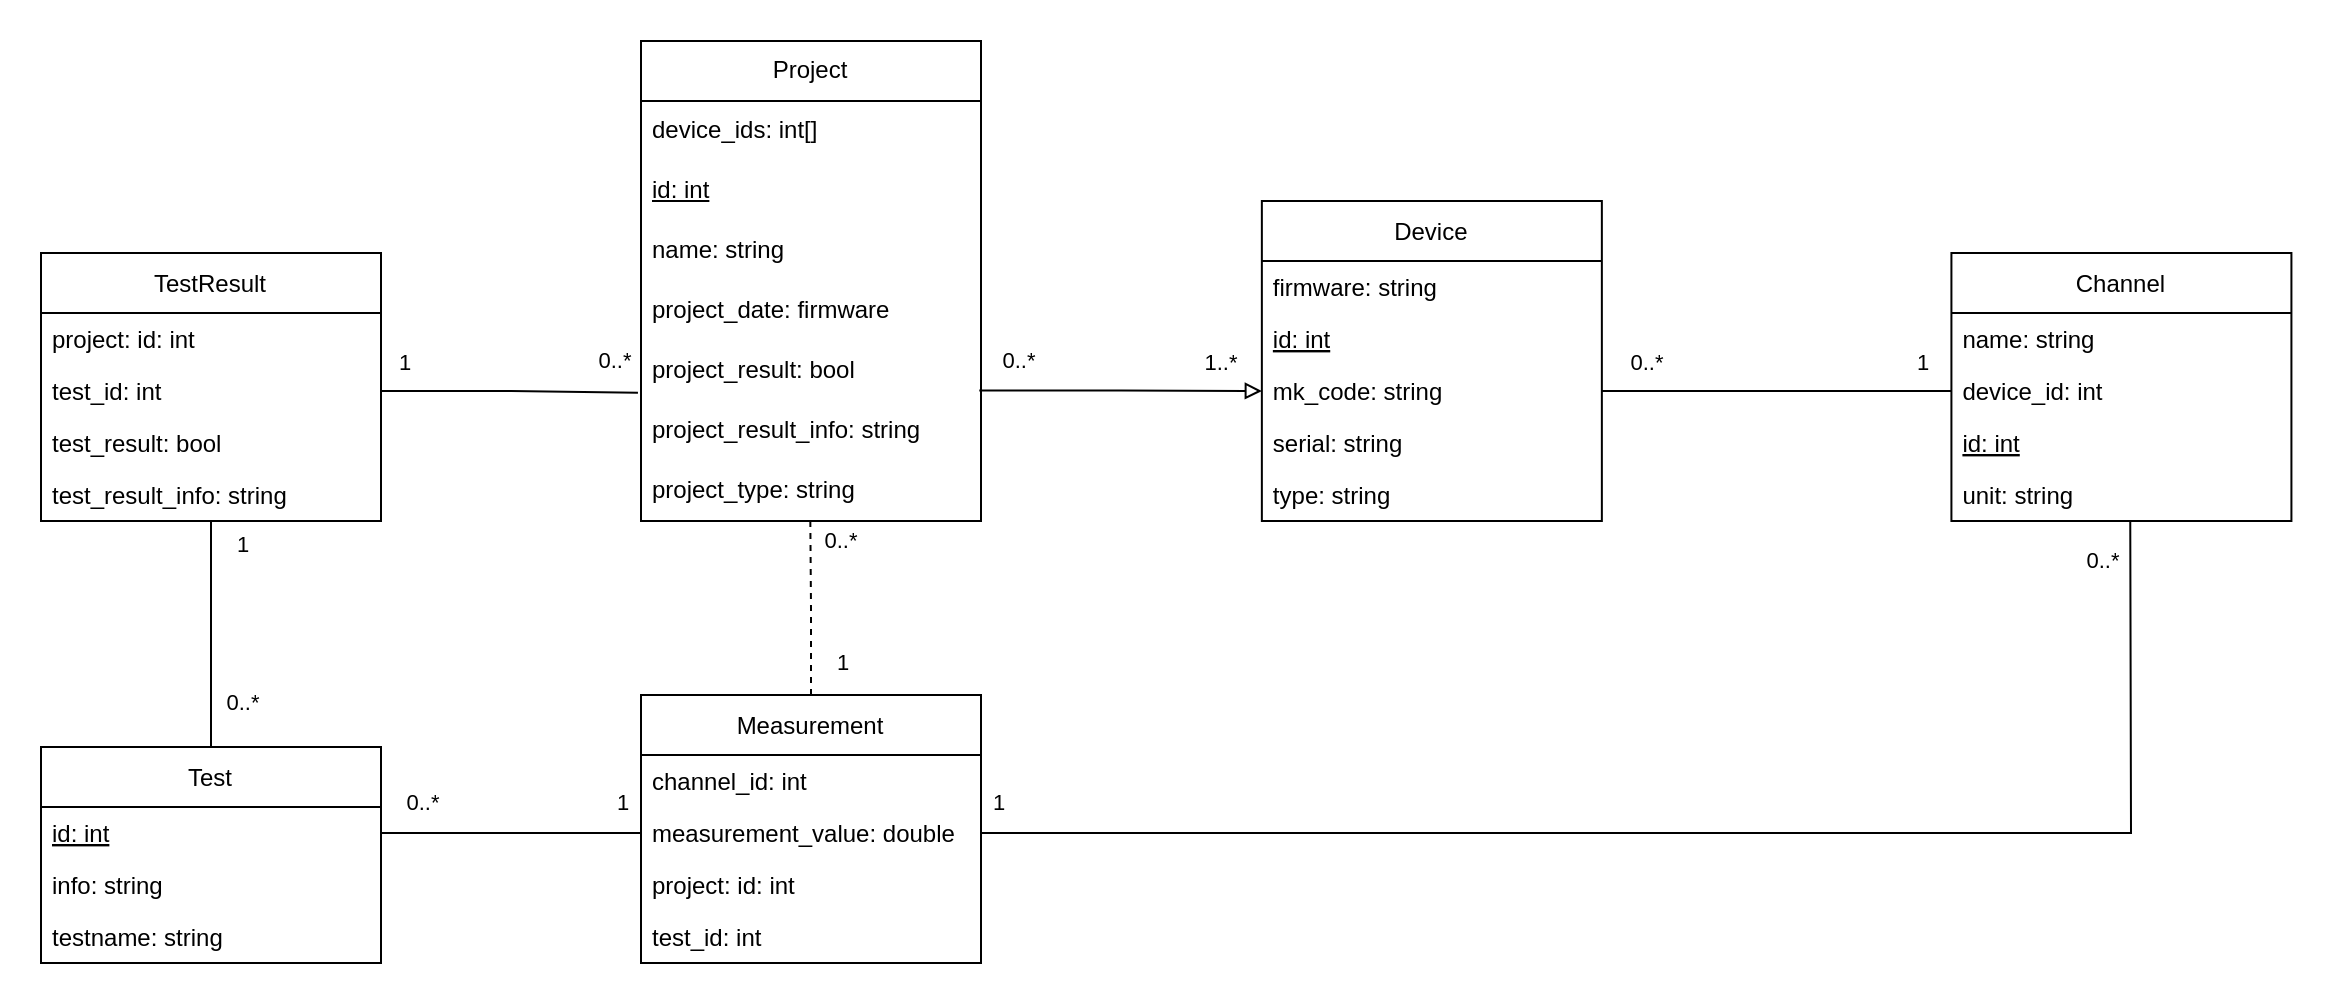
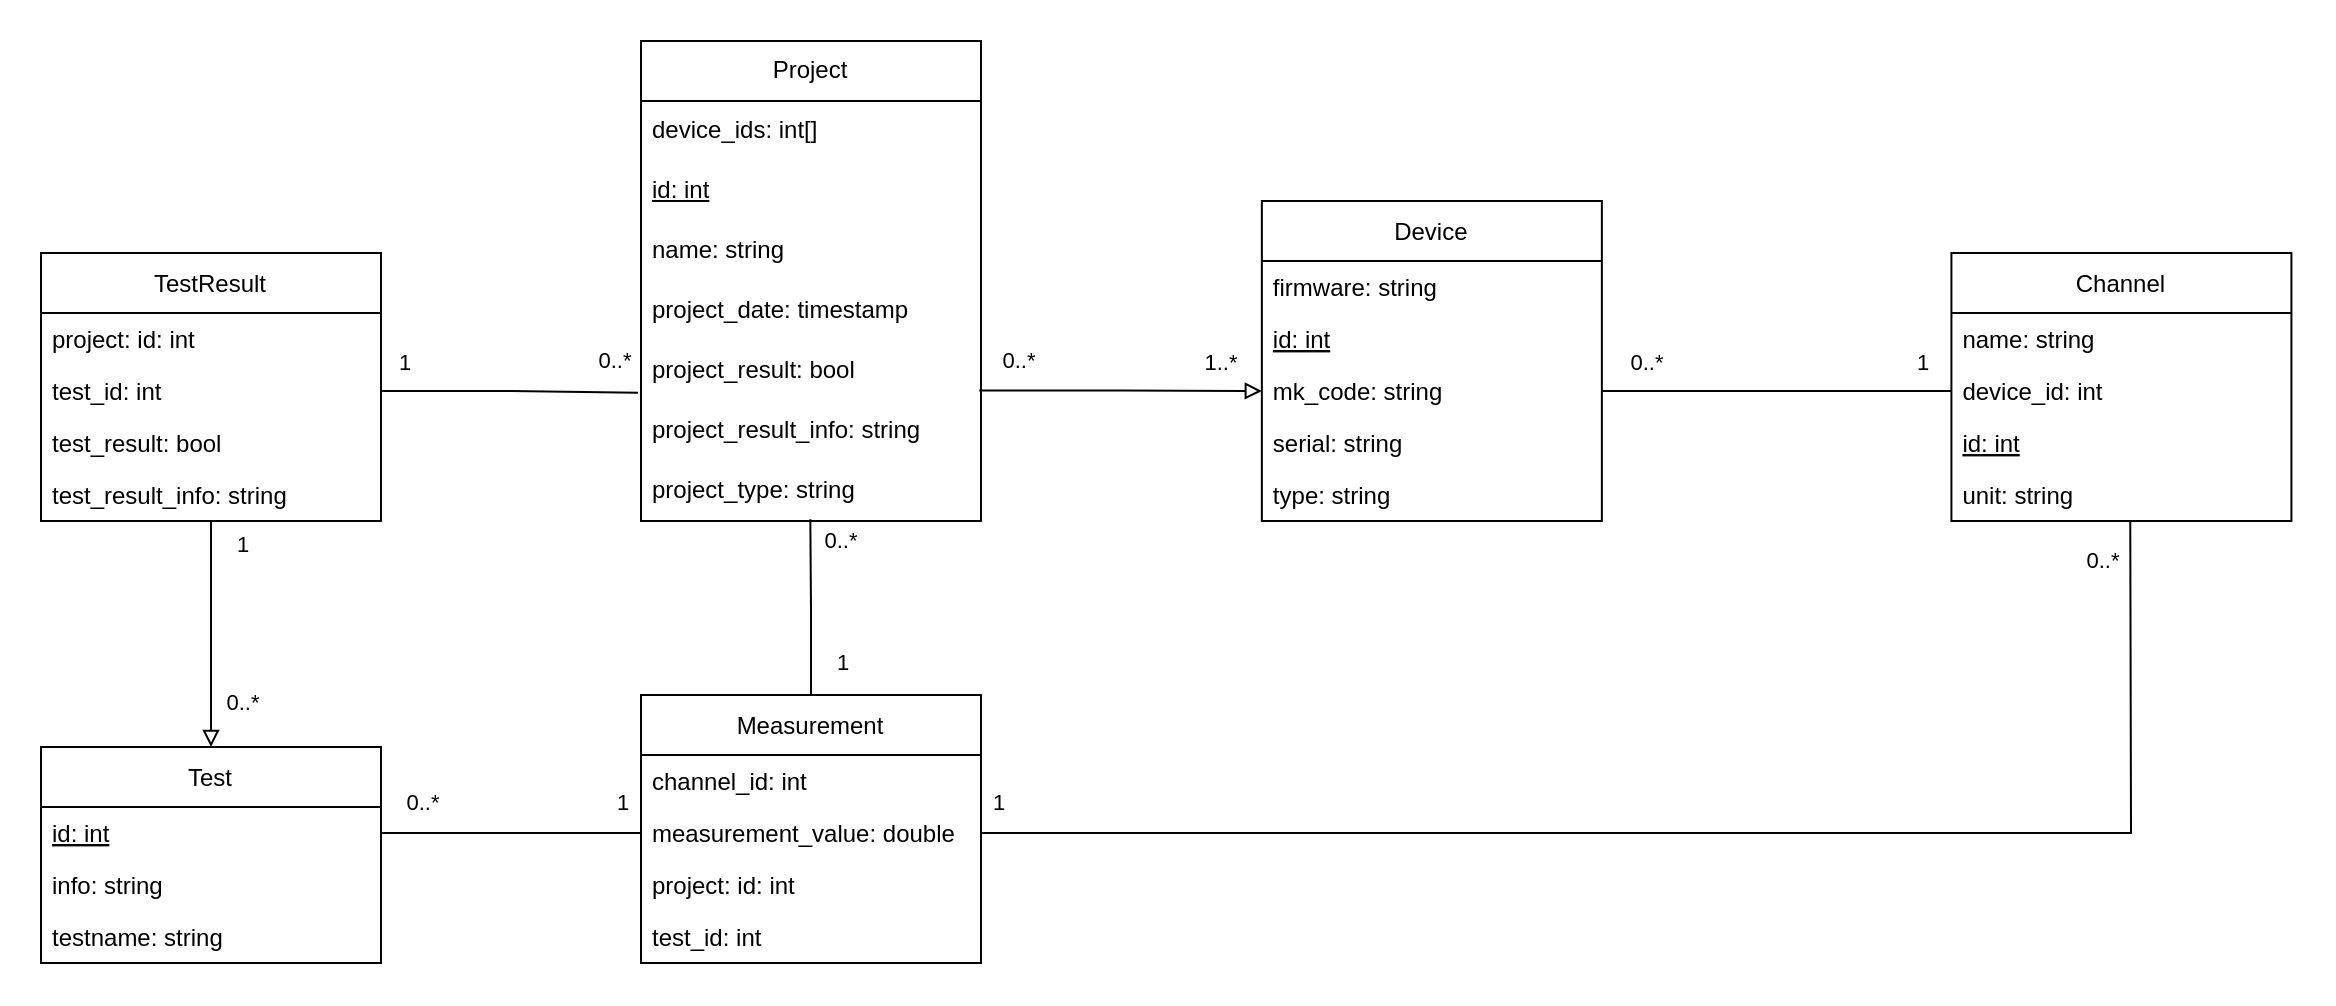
  <mxCell id="0" />
  <mxCell id="1" parent="0" />
  <mxCell id="2" style="edgeStyle=orthogonalEdgeStyle;rounded=0;orthogonalLoop=1;jettySize=auto;html=1;entryX=0;entryY=0.5;entryDx=0;entryDy=0;endArrow=block;endFill=0;exitX=0.995;exitY=0.825;exitDx=0;exitDy=0;exitPerimeter=0;" parent="1" source="10" target="16" edge="1"><mxGeometry relative="1" as="geometry" /></mxCell>
  <mxCell id="3" value="0..*" style="edgeLabel;html=1;align=center;verticalAlign=middle;resizable=0;points=[];" parent="2" vertex="1" connectable="0"><mxGeometry x="-0.731" y="3" relative="1" as="geometry"><mxPoint y="-12" as="offset" /></mxGeometry></mxCell>
  <mxCell id="4" value="1..*" style="edgeLabel;html=1;align=center;verticalAlign=middle;resizable=0;points=[];" parent="2" vertex="1" connectable="0"><mxGeometry x="0.747" y="1" relative="1" as="geometry"><mxPoint x="-3" y="-14" as="offset" /></mxGeometry></mxCell>
  <mxCell id="5" value="Project" style="swimlane;fontStyle=0;childLayout=stackLayout;horizontal=1;startSize=30;horizontalStack=0;resizeParent=1;resizeParentMax=0;resizeLast=0;collapsible=1;marginBottom=0;whiteSpace=wrap;html=1;fillColor=none;" parent="1" vertex="1"><mxGeometry x="320" y="20" width="170" height="240" as="geometry" /></mxCell>
  <mxCell id="6" value="device_ids: int[]" style="text;strokeColor=none;fillColor=none;align=left;verticalAlign=middle;spacingLeft=4;spacingRight=4;overflow=hidden;points=[[0,0.5],[1,0.5]];portConstraint=eastwest;rotatable=0;whiteSpace=wrap;html=1;" parent="5" vertex="1"><mxGeometry y="30" width="170" height="30" as="geometry" /></mxCell>
  <mxCell id="7" value="id: int" style="text;strokeColor=none;fillColor=none;align=left;verticalAlign=middle;spacingLeft=4;spacingRight=4;overflow=hidden;points=[[0,0.5],[1,0.5]];portConstraint=eastwest;rotatable=0;whiteSpace=wrap;html=1;fontStyle=4" parent="5" vertex="1"><mxGeometry y="60" width="170" height="30" as="geometry" /></mxCell>
  <mxCell id="8" value="name: string" style="text;strokeColor=none;fillColor=none;align=left;verticalAlign=middle;spacingLeft=4;spacingRight=4;overflow=hidden;points=[[0,0.5],[1,0.5]];portConstraint=eastwest;rotatable=0;whiteSpace=wrap;html=1;" parent="5" vertex="1"><mxGeometry y="90" width="170" height="30" as="geometry" /></mxCell>
- <mxCell id="9" value="project_date: firmware" style="text;strokeColor=none;fillColor=none;align=left;verticalAlign=middle;spacingLeft=4;spacingRight=4;overflow=hidden;points=[[0,0.5],[1,0.5]];portConstraint=eastwest;rotatable=0;whiteSpace=wrap;html=1;" parent="5" vertex="1"><mxGeometry y="120" width="170" height="30" as="geometry" /></mxCell>
+ <mxCell id="9" value="project_date: timestamp" style="text;strokeColor=none;fillColor=none;align=left;verticalAlign=middle;spacingLeft=4;spacingRight=4;overflow=hidden;points=[[0,0.5],[1,0.5]];portConstraint=eastwest;rotatable=0;whiteSpace=wrap;html=1;" parent="5" vertex="1"><mxGeometry y="120" width="170" height="30" as="geometry" /></mxCell>
  <mxCell id="10" value="project_result: bool" style="text;strokeColor=none;fillColor=none;align=left;verticalAlign=middle;spacingLeft=4;spacingRight=4;overflow=hidden;points=[[0,0.5],[1,0.5]];portConstraint=eastwest;rotatable=0;whiteSpace=wrap;html=1;" parent="5" vertex="1"><mxGeometry y="150" width="170" height="30" as="geometry" /></mxCell>
  <mxCell id="11" value="project_result_info: string" style="text;strokeColor=none;fillColor=none;align=left;verticalAlign=middle;spacingLeft=4;spacingRight=4;overflow=hidden;points=[[0,0.5],[1,0.5]];portConstraint=eastwest;rotatable=0;whiteSpace=wrap;html=1;" parent="5" vertex="1"><mxGeometry y="180" width="170" height="30" as="geometry" /></mxCell>
  <mxCell id="12" value="project_type: string" style="text;strokeColor=none;fillColor=none;align=left;verticalAlign=middle;spacingLeft=4;spacingRight=4;overflow=hidden;points=[[0,0.5],[1,0.5]];portConstraint=eastwest;rotatable=0;whiteSpace=wrap;html=1;" parent="5" vertex="1"><mxGeometry y="210" width="170" height="30" as="geometry" /></mxCell>
  <mxCell id="13" value="Device" style="swimlane;fontStyle=0;childLayout=stackLayout;horizontal=1;startSize=30;horizontalStack=0;resizeParent=1;resizeParentMax=0;resizeLast=0;collapsible=1;marginBottom=0;fillColor=none;" parent="1" vertex="1"><mxGeometry x="630.43" y="100" width="170" height="160" as="geometry" /></mxCell>
  <mxCell id="14" value="firmware: string" style="text;strokeColor=none;fillColor=none;align=left;verticalAlign=top;spacingLeft=4;spacingRight=4;overflow=hidden;rotatable=0;points=[[0,0.5],[1,0.5]];portConstraint=eastwest;" parent="13" vertex="1"><mxGeometry y="30" width="170" height="26" as="geometry" /></mxCell>
  <mxCell id="15" value="id: int" style="text;strokeColor=none;fillColor=none;align=left;verticalAlign=top;spacingLeft=4;spacingRight=4;overflow=hidden;rotatable=0;points=[[0,0.5],[1,0.5]];portConstraint=eastwest;fontStyle=4" parent="13" vertex="1"><mxGeometry y="56" width="170" height="26" as="geometry" /></mxCell>
  <mxCell id="16" value="mk_code: string" style="text;strokeColor=none;fillColor=none;align=left;verticalAlign=top;spacingLeft=4;spacingRight=4;overflow=hidden;rotatable=0;points=[[0,0.5],[1,0.5]];portConstraint=eastwest;" parent="13" vertex="1"><mxGeometry y="82" width="170" height="26" as="geometry" /></mxCell>
  <mxCell id="17" value="serial: string" style="text;strokeColor=none;fillColor=none;align=left;verticalAlign=top;spacingLeft=4;spacingRight=4;overflow=hidden;rotatable=0;points=[[0,0.5],[1,0.5]];portConstraint=eastwest;" parent="13" vertex="1"><mxGeometry y="108" width="170" height="26" as="geometry" /></mxCell>
  <mxCell id="18" value="type: string" style="text;strokeColor=none;fillColor=none;align=left;verticalAlign=top;spacingLeft=4;spacingRight=4;overflow=hidden;rotatable=0;points=[[0,0.5],[1,0.5]];portConstraint=eastwest;" parent="13" vertex="1"><mxGeometry y="134" width="170" height="26" as="geometry" /></mxCell>
  <mxCell id="19" value="Channel" style="swimlane;fontStyle=0;childLayout=stackLayout;horizontal=1;startSize=30;horizontalStack=0;resizeParent=1;resizeParentMax=0;resizeLast=0;collapsible=1;marginBottom=0;fillColor=none;" parent="1" vertex="1"><mxGeometry x="975.21" y="126" width="170" height="134" as="geometry" /></mxCell>
  <mxCell id="20" value="name: string" style="text;strokeColor=none;fillColor=none;align=left;verticalAlign=top;spacingLeft=4;spacingRight=4;overflow=hidden;rotatable=0;points=[[0,0.5],[1,0.5]];portConstraint=eastwest;" parent="19" vertex="1"><mxGeometry y="30" width="170" height="26" as="geometry" /></mxCell>
  <mxCell id="21" value="device_id: int" style="text;strokeColor=none;fillColor=none;align=left;verticalAlign=top;spacingLeft=4;spacingRight=4;overflow=hidden;rotatable=0;points=[[0,0.5],[1,0.5]];portConstraint=eastwest;" parent="19" vertex="1"><mxGeometry y="56" width="170" height="26" as="geometry" /></mxCell>
  <mxCell id="22" value="id: int" style="text;strokeColor=none;fillColor=none;align=left;verticalAlign=top;spacingLeft=4;spacingRight=4;overflow=hidden;rotatable=0;points=[[0,0.5],[1,0.5]];portConstraint=eastwest;fontStyle=4" parent="19" vertex="1"><mxGeometry y="82" width="170" height="26" as="geometry" /></mxCell>
  <mxCell id="23" value="unit: string" style="text;strokeColor=none;fillColor=none;align=left;verticalAlign=top;spacingLeft=4;spacingRight=4;overflow=hidden;rotatable=0;points=[[0,0.5],[1,0.5]];portConstraint=eastwest;" parent="19" vertex="1"><mxGeometry y="108" width="170" height="26" as="geometry" /></mxCell>
- <mxCell id="24" style="edgeStyle=orthogonalEdgeStyle;rounded=0;orthogonalLoop=1;jettySize=auto;html=1;exitX=0.5;exitY=0;exitDx=0;exitDy=0;entryX=0.498;entryY=0.971;entryDx=0;entryDy=0;entryPerimeter=0;endArrow=none;endFill=0;dashed=1;" parent="1" source="27" target="12" edge="1"><mxGeometry relative="1" as="geometry" /></mxCell>
+ <mxCell id="24" style="edgeStyle=orthogonalEdgeStyle;rounded=0;orthogonalLoop=1;jettySize=auto;html=1;exitX=0.5;exitY=0;exitDx=0;exitDy=0;entryX=0.498;entryY=0.971;entryDx=0;entryDy=0;entryPerimeter=0;endArrow=none;endFill=0;" parent="1" source="27" target="12" edge="1"><mxGeometry relative="1" as="geometry" /></mxCell>
  <mxCell id="25" value="0..*" style="edgeLabel;html=1;align=center;verticalAlign=middle;resizable=0;points=[];" parent="24" vertex="1" connectable="0"><mxGeometry x="0.375" relative="1" as="geometry"><mxPoint x="15" y="-17" as="offset" /></mxGeometry></mxCell>
  <mxCell id="26" value="1" style="edgeLabel;html=1;align=center;verticalAlign=middle;resizable=0;points=[];" parent="24" vertex="1" connectable="0"><mxGeometry x="-0.307" relative="1" as="geometry"><mxPoint x="15" y="14" as="offset" /></mxGeometry></mxCell>
  <mxCell id="27" value="Measurement" style="swimlane;fontStyle=0;childLayout=stackLayout;horizontal=1;startSize=30;horizontalStack=0;resizeParent=1;resizeParentMax=0;resizeLast=0;collapsible=1;marginBottom=0;fillColor=none;" parent="1" vertex="1"><mxGeometry x="320" y="347" width="170" height="134" as="geometry" /></mxCell>
  <mxCell id="28" value="channel_id: int" style="text;strokeColor=none;fillColor=none;align=left;verticalAlign=top;spacingLeft=4;spacingRight=4;overflow=hidden;rotatable=0;points=[[0,0.5],[1,0.5]];portConstraint=eastwest;" parent="27" vertex="1"><mxGeometry y="30" width="170" height="26" as="geometry" /></mxCell>
  <mxCell id="29" value="measurement_value: double" style="text;strokeColor=none;fillColor=none;align=left;verticalAlign=top;spacingLeft=4;spacingRight=4;overflow=hidden;rotatable=0;points=[[0,0.5],[1,0.5]];portConstraint=eastwest;" parent="27" vertex="1"><mxGeometry y="56" width="170" height="26" as="geometry" /></mxCell>
  <mxCell id="30" value="project: id: int" style="text;strokeColor=none;fillColor=none;align=left;verticalAlign=top;spacingLeft=4;spacingRight=4;overflow=hidden;rotatable=0;points=[[0,0.5],[1,0.5]];portConstraint=eastwest;" parent="27" vertex="1"><mxGeometry y="82" width="170" height="26" as="geometry" /></mxCell>
  <mxCell id="31" value="test_id: int" style="text;strokeColor=none;fillColor=none;align=left;verticalAlign=top;spacingLeft=4;spacingRight=4;overflow=hidden;rotatable=0;points=[[0,0.5],[1,0.5]];portConstraint=eastwest;" parent="27" vertex="1"><mxGeometry y="108" width="170" height="26" as="geometry" /></mxCell>
- <mxCell id="32" style="edgeStyle=orthogonalEdgeStyle;rounded=0;orthogonalLoop=1;jettySize=auto;html=1;entryX=0.5;entryY=0;entryDx=0;entryDy=0;endArrow=none;endFill=0;" parent="1" source="35" target="40" edge="1"><mxGeometry relative="1" as="geometry" /></mxCell>
+ <mxCell id="32" style="edgeStyle=orthogonalEdgeStyle;rounded=0;orthogonalLoop=1;jettySize=auto;html=1;entryX=0.5;entryY=0;entryDx=0;entryDy=0;endArrow=block;endFill=0;" parent="1" source="35" target="40" edge="1"><mxGeometry relative="1" as="geometry" /></mxCell>
  <mxCell id="33" value="1" style="edgeLabel;html=1;align=center;verticalAlign=middle;resizable=0;points=[];" parent="32" vertex="1" connectable="0"><mxGeometry x="-0.808" y="-1" relative="1" as="geometry"><mxPoint x="16" as="offset" /></mxGeometry></mxCell>
  <mxCell id="34" value="0..*" style="edgeLabel;html=1;align=center;verticalAlign=middle;resizable=0;points=[];" parent="32" vertex="1" connectable="0"><mxGeometry x="0.669" y="-2" relative="1" as="geometry"><mxPoint x="17" y="-4" as="offset" /></mxGeometry></mxCell>
  <mxCell id="35" value="TestResult" style="swimlane;fontStyle=0;childLayout=stackLayout;horizontal=1;startSize=30;horizontalStack=0;resizeParent=1;resizeParentMax=0;resizeLast=0;collapsible=1;marginBottom=0;fillColor=none;" parent="1" vertex="1"><mxGeometry x="20" y="126" width="170" height="134" as="geometry" /></mxCell>
  <mxCell id="36" value="project: id: int" style="text;strokeColor=none;fillColor=none;align=left;verticalAlign=top;spacingLeft=4;spacingRight=4;overflow=hidden;rotatable=0;points=[[0,0.5],[1,0.5]];portConstraint=eastwest;" parent="35" vertex="1"><mxGeometry y="30" width="170" height="26" as="geometry" /></mxCell>
  <mxCell id="37" value="test_id: int" style="text;strokeColor=none;fillColor=none;align=left;verticalAlign=top;spacingLeft=4;spacingRight=4;overflow=hidden;rotatable=0;points=[[0,0.5],[1,0.5]];portConstraint=eastwest;" parent="35" vertex="1"><mxGeometry y="56" width="170" height="26" as="geometry" /></mxCell>
  <mxCell id="38" value="test_result: bool" style="text;strokeColor=none;fillColor=none;align=left;verticalAlign=top;spacingLeft=4;spacingRight=4;overflow=hidden;rotatable=0;points=[[0,0.5],[1,0.5]];portConstraint=eastwest;" parent="35" vertex="1"><mxGeometry y="82" width="170" height="26" as="geometry" /></mxCell>
  <mxCell id="39" value="test_result_info: string" style="text;strokeColor=none;fillColor=none;align=left;verticalAlign=top;spacingLeft=4;spacingRight=4;overflow=hidden;rotatable=0;points=[[0,0.5],[1,0.5]];portConstraint=eastwest;" parent="35" vertex="1"><mxGeometry y="108" width="170" height="26" as="geometry" /></mxCell>
  <mxCell id="40" value="Test" style="swimlane;fontStyle=0;childLayout=stackLayout;horizontal=1;startSize=30;horizontalStack=0;resizeParent=1;resizeParentMax=0;resizeLast=0;collapsible=1;marginBottom=0;fillColor=none;" parent="1" vertex="1"><mxGeometry x="20" y="373" width="170" height="108" as="geometry" /></mxCell>
  <mxCell id="41" value="id: int" style="text;strokeColor=none;fillColor=none;align=left;verticalAlign=top;spacingLeft=4;spacingRight=4;overflow=hidden;rotatable=0;points=[[0,0.5],[1,0.5]];portConstraint=eastwest;fontStyle=4" parent="40" vertex="1"><mxGeometry y="30" width="170" height="26" as="geometry" /></mxCell>
  <mxCell id="42" value="info: string" style="text;strokeColor=none;fillColor=none;align=left;verticalAlign=top;spacingLeft=4;spacingRight=4;overflow=hidden;rotatable=0;points=[[0,0.5],[1,0.5]];portConstraint=eastwest;" parent="40" vertex="1"><mxGeometry y="56" width="170" height="26" as="geometry" /></mxCell>
  <mxCell id="43" value="testname: string" style="text;strokeColor=none;fillColor=none;align=left;verticalAlign=top;spacingLeft=4;spacingRight=4;overflow=hidden;rotatable=0;points=[[0,0.5],[1,0.5]];portConstraint=eastwest;" parent="40" vertex="1"><mxGeometry y="82" width="170" height="26" as="geometry" /></mxCell>
  <mxCell id="44" style="edgeStyle=orthogonalEdgeStyle;rounded=0;orthogonalLoop=1;jettySize=auto;html=1;exitX=0;exitY=0.5;exitDx=0;exitDy=0;entryX=1;entryY=0.5;entryDx=0;entryDy=0;verticalAlign=middle;strokeColor=default;endArrow=none;endFill=0;" parent="1" source="21" target="16" edge="1"><mxGeometry relative="1" as="geometry" /></mxCell>
  <mxCell id="45" value="1" style="edgeLabel;html=1;align=center;verticalAlign=middle;resizable=0;points=[];" parent="44" vertex="1" connectable="0"><mxGeometry x="-0.828" y="-2" relative="1" as="geometry"><mxPoint y="-13" as="offset" /></mxGeometry></mxCell>
  <mxCell id="46" value="0..*" style="edgeLabel;html=1;align=center;verticalAlign=middle;resizable=0;points=[];" parent="44" vertex="1" connectable="0"><mxGeometry x="0.746" relative="1" as="geometry"><mxPoint y="-15" as="offset" /></mxGeometry></mxCell>
  <mxCell id="47" style="edgeStyle=orthogonalEdgeStyle;rounded=0;orthogonalLoop=1;jettySize=auto;html=1;exitX=0;exitY=0.5;exitDx=0;exitDy=0;entryX=1;entryY=0.5;entryDx=0;entryDy=0;endArrow=none;endFill=0;" parent="1" source="29" target="41" edge="1"><mxGeometry relative="1" as="geometry" /></mxCell>
  <mxCell id="48" value="1" style="edgeLabel;html=1;align=center;verticalAlign=middle;resizable=0;points=[];" parent="47" vertex="1" connectable="0"><mxGeometry x="-0.661" relative="1" as="geometry"><mxPoint x="12" y="-16" as="offset" /></mxGeometry></mxCell>
  <mxCell id="49" value="0..*" style="edgeLabel;html=1;align=center;verticalAlign=middle;resizable=0;points=[];" parent="47" vertex="1" connectable="0"><mxGeometry x="0.684" relative="1" as="geometry"><mxPoint x="-1" y="-16" as="offset" /></mxGeometry></mxCell>
  <mxCell id="50" value="" style="endArrow=none;html=1;rounded=0;exitX=1;exitY=0.5;exitDx=0;exitDy=0;entryX=0.526;entryY=0.996;entryDx=0;entryDy=0;entryPerimeter=0;" parent="1" source="29" target="23" edge="1"><mxGeometry width="50" height="50" relative="1" as="geometry"><mxPoint x="530" y="450" as="sourcePoint" /><mxPoint x="580" y="400" as="targetPoint" /><Array as="points"><mxPoint x="1065" y="416" /></Array></mxGeometry></mxCell>
  <mxCell id="51" value="0..*" style="edgeLabel;html=1;align=center;verticalAlign=middle;resizable=0;points=[];" parent="50" vertex="1" connectable="0"><mxGeometry x="0.947" relative="1" as="geometry"><mxPoint x="-14" as="offset" /></mxGeometry></mxCell>
  <mxCell id="52" value="1" style="edgeLabel;html=1;align=center;verticalAlign=middle;resizable=0;points=[];" parent="50" vertex="1" connectable="0"><mxGeometry x="-0.945" relative="1" as="geometry"><mxPoint x="-12" y="-16" as="offset" /></mxGeometry></mxCell>
  <mxCell id="53" style="edgeStyle=orthogonalEdgeStyle;rounded=0;orthogonalLoop=1;jettySize=auto;html=1;exitX=1;exitY=0.5;exitDx=0;exitDy=0;entryX=-0.009;entryY=0.862;entryDx=0;entryDy=0;entryPerimeter=0;strokeColor=default;endArrow=none;endFill=0;" parent="1" source="37" target="10" edge="1"><mxGeometry relative="1" as="geometry" /></mxCell>
  <mxCell id="54" value="1" style="edgeLabel;html=1;align=center;verticalAlign=middle;resizable=0;points=[];" parent="53" vertex="1" connectable="0"><mxGeometry x="-0.636" y="1" relative="1" as="geometry"><mxPoint x="-13" y="-14" as="offset" /></mxGeometry></mxCell>
  <mxCell id="55" value="0..*" style="edgeLabel;html=1;align=center;verticalAlign=middle;resizable=0;points=[];" parent="53" vertex="1" connectable="0"><mxGeometry x="0.808" relative="1" as="geometry"><mxPoint y="-16" as="offset" /></mxGeometry></mxCell>
